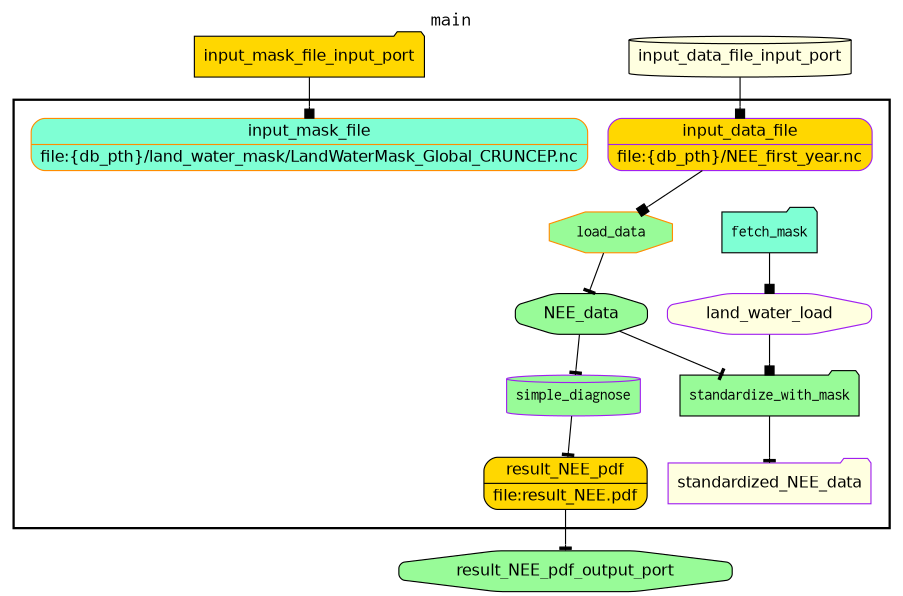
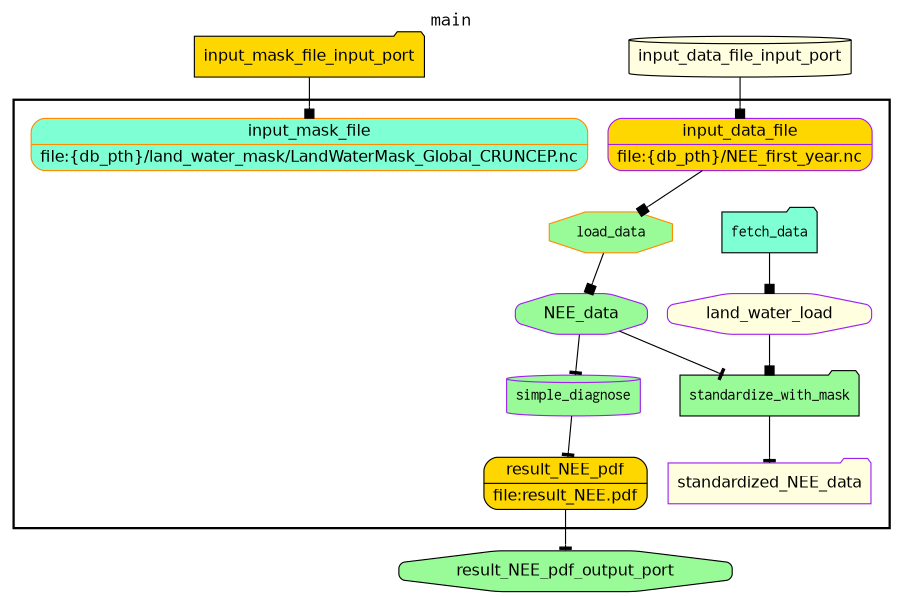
  digraph {
    fontname=Courier
    fontsize=18
    label=main
    labelloc=t
    rankdir=TB
    node [color=black fillcolor=palegreen fontname=Helvetica peripheries=1 shape=folder style="rounded,filled"]
    edge [arrowhead=box]
-   fetch_mask [fillcolor=aquamarine fontname=Courier style=filled]
+   fetch_mask [fillcolor=aquamarine fontname=Courier style=filled label=fetch_data]
    n2 [color=purple fillcolor=lightyellow label=land_water_load shape=octagon]
    load_data [color=darkorange fontname=Courier shape=octagon style=filled]
-   NEE_data [shape=octagon]
+   NEE_data [color=purple shape=octagon]
    standardize_with_mask [fontname=Courier style=filled]
    standardized_NEE_data [color=purple fillcolor=lightyellow]
    simple_diagnose [color=purple fontname=Courier shape=cylinder style=filled]
    n8 [fillcolor=gold label="{<f0> result_NEE_pdf |<f1> file\:result_NEE.pdf}" rankdir=LR shape=record]
    n9 [color=darkorange fillcolor=aquamarine label="{<f0> input_mask_file |<f1> file\:\{db_pth\}/land_water_mask/LandWaterMask_Global_CRUNCEP.nc}" rankdir=LR shape=record]
    n10 [color=purple fillcolor=gold label="{<f0> input_data_file |<f1> file\:\{db_pth\}/NEE_first_year.nc}" rankdir=LR shape=record]
    result_NEE_pdf_output_port [shape=octagon width=0.2]
    input_mask_file_input_port [fillcolor=gold width=0.2]
    input_data_file_input_port [fillcolor=lightyellow shape=cylinder width=0.2]
    subgraph cluster_1 {
      color=black
      label=""
      penwidth=2
      subgraph cluster_2 {
        color=black
        label=""
        penwidth=0
        fetch_mask
        n2
        load_data
        NEE_data
        standardize_with_mask
        standardized_NEE_data
        simple_diagnose
        n8
        n9
        n10
      }
    }
    fetch_mask -> n2
    n2 -> standardize_with_mask
-   load_data -> NEE_data [arrowhead=tee]
+   load_data -> NEE_data
    NEE_data -> standardize_with_mask [arrowhead=tee]
    NEE_data -> simple_diagnose [arrowhead=tee]
    standardize_with_mask -> standardized_NEE_data [arrowhead=tee]
    simple_diagnose -> n8 [arrowhead=tee]
    n8 -> result_NEE_pdf_output_port [arrowhead=tee]
    n10 -> load_data
    input_mask_file_input_port -> n9
    input_data_file_input_port -> n10
  }
